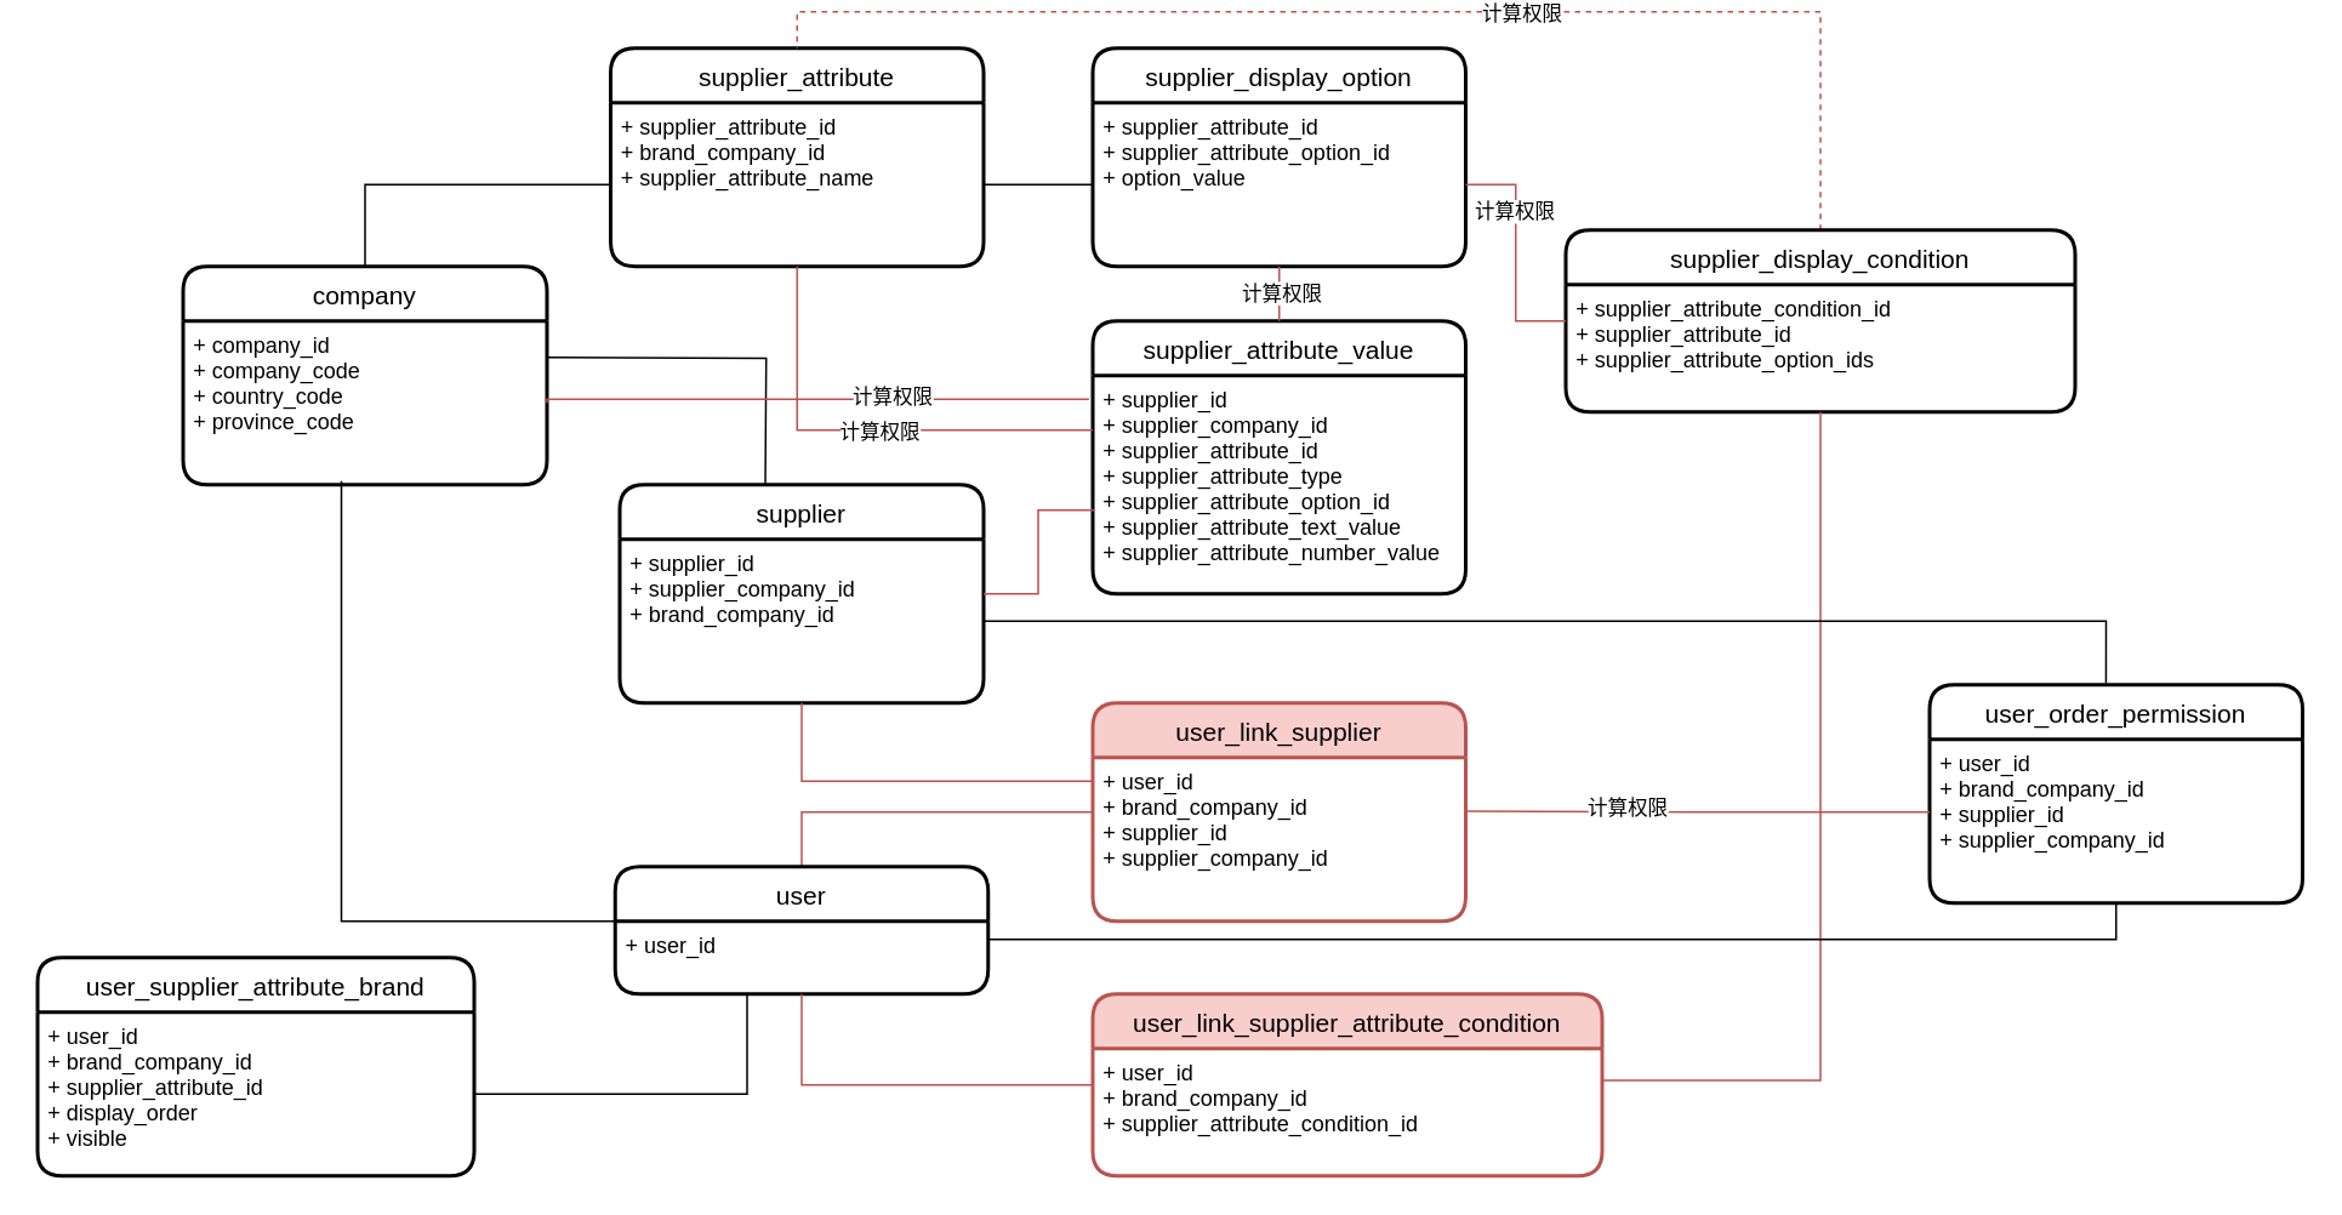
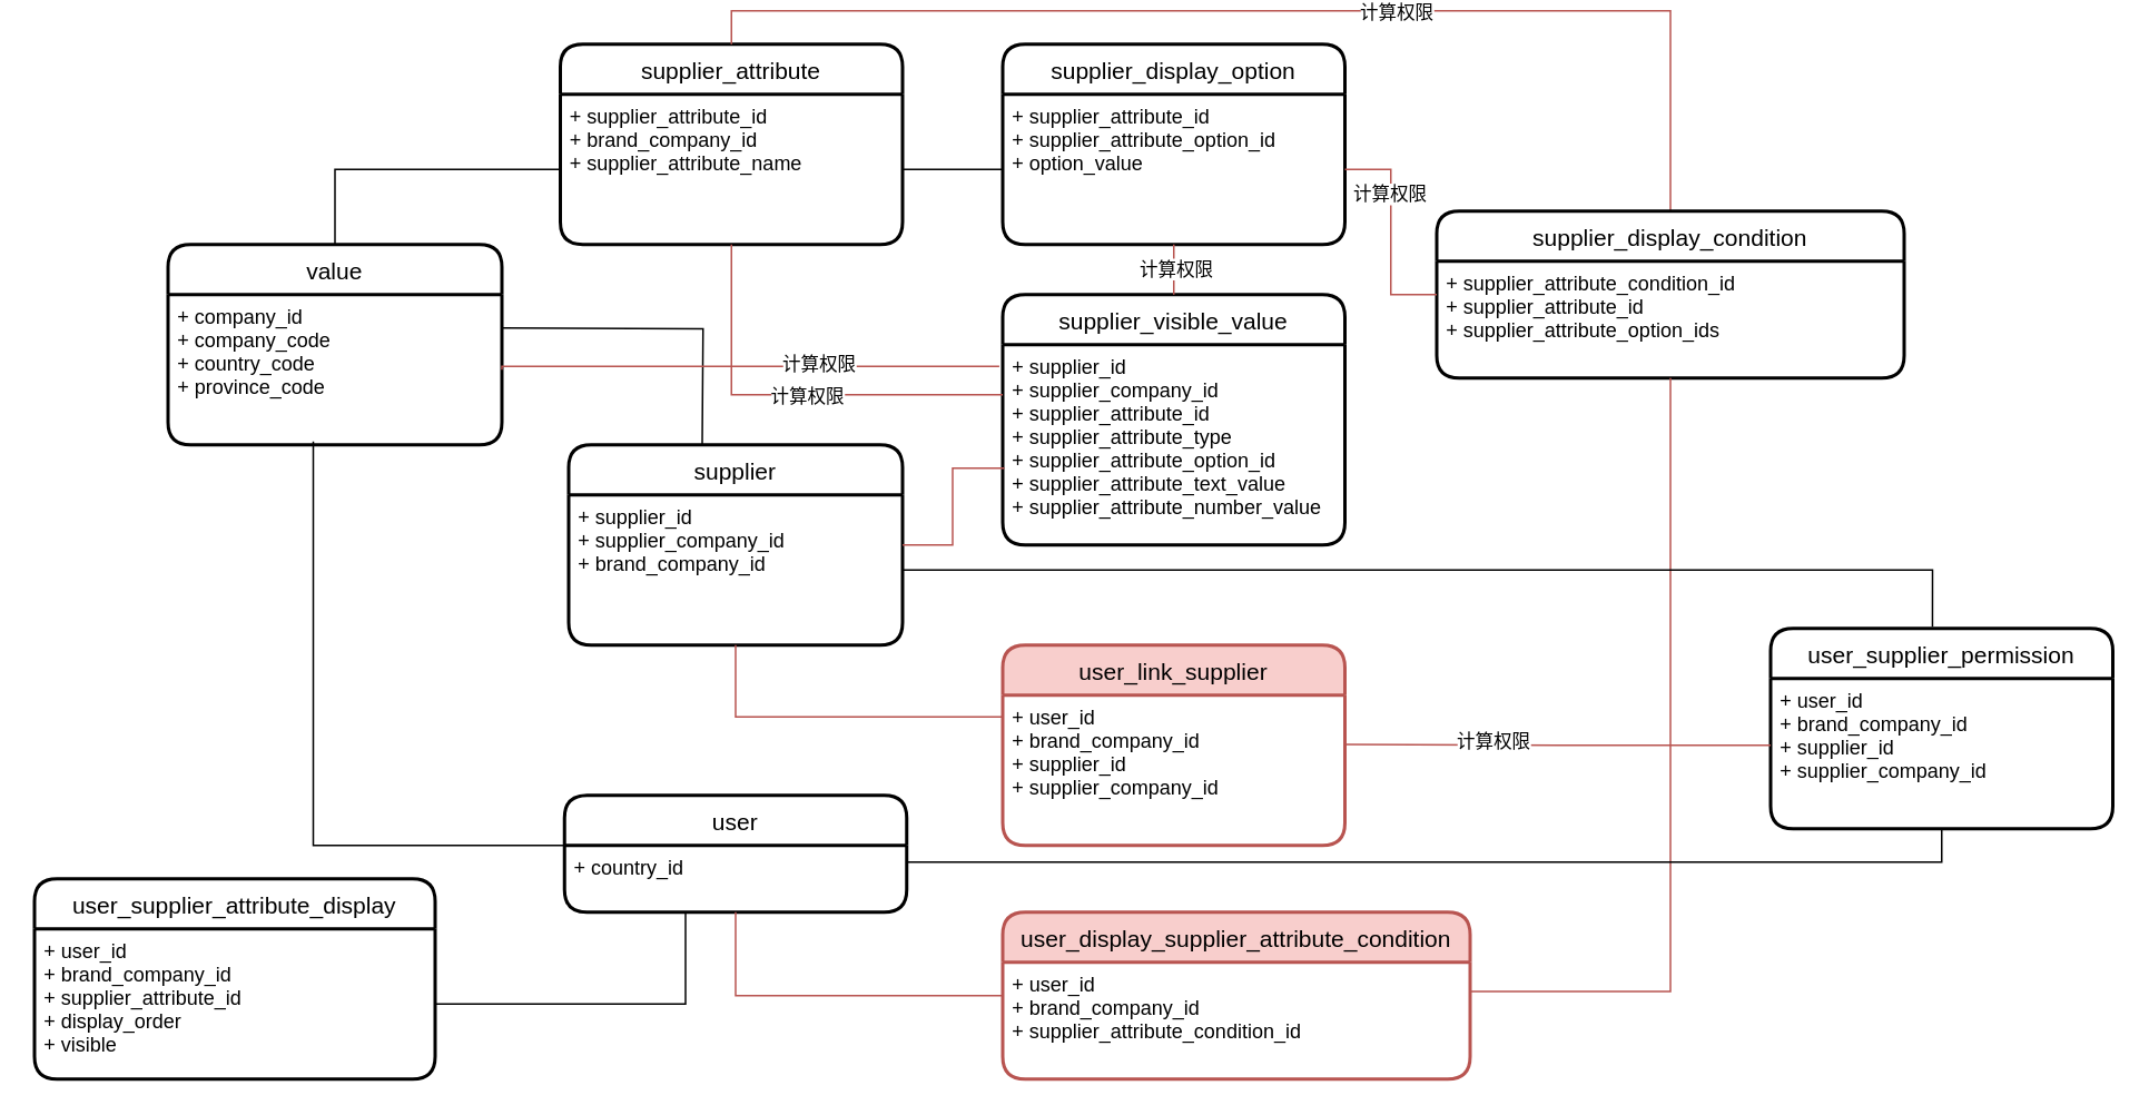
  <mxCell id="0" />
  <mxCell id="1" parent="0" />
  <mxCell id="2" value="supplier" style="swimlane;childLayout=stackLayout;horizontal=1;startSize=30;horizontalStack=0;rounded=1;fontSize=14;fontStyle=0;strokeWidth=2;resizeParent=0;resizeLast=1;shadow=0;dashed=0;align=center;" vertex="1" parent="1"><mxGeometry x="340" y="260" width="200" height="120" as="geometry" /></mxCell>
  <mxCell id="3" value="+ supplier_id &#10;+ supplier_company_id&#10;+ brand_company_id&#10;" style="align=left;strokeColor=none;fillColor=none;spacingLeft=4;fontSize=12;verticalAlign=top;resizable=0;rotatable=0;part=1;" vertex="1" parent="2"><mxGeometry y="30" width="200" height="90" as="geometry" /></mxCell>
  <mxCell id="4" value="supplier_attribute" style="swimlane;childLayout=stackLayout;horizontal=1;startSize=30;horizontalStack=0;rounded=1;fontSize=14;fontStyle=0;strokeWidth=2;resizeParent=0;resizeLast=1;shadow=0;dashed=0;align=center;" vertex="1" parent="1"><mxGeometry x="335" y="20" width="205" height="120" as="geometry" /></mxCell>
  <mxCell id="5" value="+ supplier_attribute_id&#10;+ brand_company_id&#10;+ supplier_attribute_name&#10;&#10;" style="align=left;strokeColor=none;fillColor=none;spacingLeft=4;fontSize=12;verticalAlign=top;resizable=0;rotatable=0;part=1;" vertex="1" parent="4"><mxGeometry y="30" width="205" height="90" as="geometry" /></mxCell>
  <mxCell id="6" value="supplier_display_option" style="swimlane;childLayout=stackLayout;horizontal=1;startSize=30;horizontalStack=0;rounded=1;fontSize=14;fontStyle=0;strokeWidth=2;resizeParent=0;resizeLast=1;shadow=0;dashed=0;align=center;" vertex="1" parent="1"><mxGeometry x="600" y="20" width="205" height="120" as="geometry" /></mxCell>
  <mxCell id="7" value="+ supplier_attribute_id&#10;+ supplier_attribute_option_id&#10;+ option_value&#10;&#10;" style="align=left;strokeColor=none;fillColor=none;spacingLeft=4;fontSize=12;verticalAlign=top;resizable=0;rotatable=0;part=1;" vertex="1" parent="6"><mxGeometry y="30" width="205" height="90" as="geometry" /></mxCell>
- <mxCell id="8" value="supplier_attribute_value" style="swimlane;childLayout=stackLayout;horizontal=1;startSize=30;horizontalStack=0;rounded=1;fontSize=14;fontStyle=0;strokeWidth=2;resizeParent=0;resizeLast=1;shadow=0;dashed=0;align=center;" vertex="1" parent="1"><mxGeometry x="600" y="170" width="205" height="150" as="geometry" /></mxCell>
+ <mxCell id="8" value="supplier_visible_value" style="swimlane;childLayout=stackLayout;horizontal=1;startSize=30;horizontalStack=0;rounded=1;fontSize=14;fontStyle=0;strokeWidth=2;resizeParent=0;resizeLast=1;shadow=0;dashed=0;align=center;" vertex="1" parent="1"><mxGeometry x="600" y="170" width="205" height="150" as="geometry" /></mxCell>
  <mxCell id="9" value="+ supplier_id &#10;+ supplier_company_id&#10;+ supplier_attribute_id&#10;+ supplier_attribute_type&#10;+ supplier_attribute_option_id&#10;+ supplier_attribute_text_value&#10;+ supplier_attribute_number_value&#10;" style="align=left;strokeColor=none;fillColor=none;spacingLeft=4;fontSize=12;verticalAlign=top;resizable=0;rotatable=0;part=1;" vertex="1" parent="8"><mxGeometry y="30" width="205" height="120" as="geometry" /></mxCell>
  <mxCell id="10" style="rounded=0;orthogonalLoop=1;jettySize=auto;html=1;exitX=0.5;exitY=1;exitDx=0;exitDy=0;entryX=0;entryY=0.142;entryDx=0;entryDy=0;entryPerimeter=0;strokeColor=none;edgeStyle=orthogonalEdgeStyle;" edge="1" parent="1" source="3" target="9"><mxGeometry relative="1" as="geometry" /></mxCell>
- <mxCell id="11" style="edgeStyle=orthogonalEdgeStyle;rounded=0;orthogonalLoop=1;jettySize=auto;html=1;exitX=0.5;exitY=0;exitDx=0;exitDy=0;entryX=0;entryY=0.5;entryDx=0;entryDy=0;endArrow=none;fillColor=#f8cecc;strokeColor=#b85450;" edge="1" parent="1" source="12" target="14"><mxGeometry relative="1" as="geometry" /></mxCell>
  <mxCell id="12" value="user" style="swimlane;childLayout=stackLayout;horizontal=1;startSize=30;horizontalStack=0;rounded=1;fontSize=14;fontStyle=0;strokeWidth=2;resizeParent=0;resizeLast=1;shadow=0;dashed=0;align=center;" vertex="1" parent="1"><mxGeometry x="337.5" y="470" width="205" height="70" as="geometry" /></mxCell>
- <mxCell id="13" value="+ user_id&#10;" style="align=left;strokeColor=none;fillColor=none;spacingLeft=4;fontSize=12;verticalAlign=top;resizable=0;rotatable=0;part=1;" vertex="1" parent="12"><mxGeometry y="30" width="205" height="40" as="geometry" /></mxCell>
+ <mxCell id="13" value="+ country_id&#10;" style="align=left;strokeColor=none;fillColor=none;spacingLeft=4;fontSize=12;verticalAlign=top;resizable=0;rotatable=0;part=1;" vertex="1" parent="12"><mxGeometry y="30" width="205" height="40" as="geometry" /></mxCell>
  <mxCell id="14" value="user_link_supplier" style="swimlane;childLayout=stackLayout;horizontal=1;startSize=30;horizontalStack=0;rounded=1;fontSize=14;fontStyle=0;strokeWidth=2;resizeParent=0;resizeLast=1;shadow=0;dashed=0;align=center;fillColor=#f8cecc;strokeColor=#b85450;" vertex="1" parent="1"><mxGeometry x="600" y="380" width="205" height="120" as="geometry" /></mxCell>
  <mxCell id="15" value="+ user_id&#10;+ brand_company_id &#10;+ supplier_id &#10;+ supplier_company_id&#10;" style="align=left;strokeColor=none;fillColor=none;spacingLeft=4;fontSize=12;verticalAlign=top;resizable=0;rotatable=0;part=1;" vertex="1" parent="14"><mxGeometry y="30" width="205" height="90" as="geometry" /></mxCell>
- <mxCell id="16" value="user_order_permission" style="swimlane;childLayout=stackLayout;horizontal=1;startSize=30;horizontalStack=0;rounded=1;fontSize=14;fontStyle=0;strokeWidth=2;resizeParent=0;resizeLast=1;shadow=0;dashed=0;align=center;" vertex="1" parent="1"><mxGeometry x="1060" y="370" width="205" height="120" as="geometry" /></mxCell>
+ <mxCell id="16" value="user_supplier_permission" style="swimlane;childLayout=stackLayout;horizontal=1;startSize=30;horizontalStack=0;rounded=1;fontSize=14;fontStyle=0;strokeWidth=2;resizeParent=0;resizeLast=1;shadow=0;dashed=0;align=center;" vertex="1" parent="1"><mxGeometry x="1060" y="370" width="205" height="120" as="geometry" /></mxCell>
  <mxCell id="17" value="+ user_id&#10;+ brand_company_id &#10;+ supplier_id &#10;+ supplier_company_id&#10;" style="align=left;strokeColor=none;fillColor=none;spacingLeft=4;fontSize=12;verticalAlign=top;resizable=0;rotatable=0;part=1;" vertex="1" parent="16"><mxGeometry y="30" width="205" height="90" as="geometry" /></mxCell>
- <mxCell id="18" value="user_supplier_attribute_brand" style="swimlane;childLayout=stackLayout;horizontal=1;startSize=30;horizontalStack=0;rounded=1;fontSize=14;fontStyle=0;strokeWidth=2;resizeParent=0;resizeLast=1;shadow=0;dashed=0;align=center;" vertex="1" parent="1"><mxGeometry x="20" y="520" width="240" height="120" as="geometry" /></mxCell>
+ <mxCell id="18" value="user_supplier_attribute_display" style="swimlane;childLayout=stackLayout;horizontal=1;startSize=30;horizontalStack=0;rounded=1;fontSize=14;fontStyle=0;strokeWidth=2;resizeParent=0;resizeLast=1;shadow=0;dashed=0;align=center;" vertex="1" parent="1"><mxGeometry x="20" y="520" width="240" height="120" as="geometry" /></mxCell>
  <mxCell id="19" value="+ user_id&#10;+ brand_company_id &#10;+ supplier_attribute_id &#10;+ display_order&#10;+ visible&#10;" style="align=left;strokeColor=none;fillColor=none;spacingLeft=4;fontSize=12;verticalAlign=top;resizable=0;rotatable=0;part=1;" vertex="1" parent="18"><mxGeometry y="30" width="240" height="90" as="geometry" /></mxCell>
- <mxCell id="20" value="user_link_supplier_attribute_condition" style="swimlane;childLayout=stackLayout;horizontal=1;startSize=30;horizontalStack=0;rounded=1;fontSize=14;fontStyle=0;strokeWidth=2;resizeParent=0;resizeLast=1;shadow=0;dashed=0;align=center;fillColor=#f8cecc;strokeColor=#b85450;" vertex="1" parent="1"><mxGeometry x="600" y="540" width="280" height="100" as="geometry" /></mxCell>
+ <mxCell id="20" value="user_display_supplier_attribute_condition" style="swimlane;childLayout=stackLayout;horizontal=1;startSize=30;horizontalStack=0;rounded=1;fontSize=14;fontStyle=0;strokeWidth=2;resizeParent=0;resizeLast=1;shadow=0;dashed=0;align=center;fillColor=#f8cecc;strokeColor=#b85450;" vertex="1" parent="1"><mxGeometry x="600" y="540" width="280" height="100" as="geometry" /></mxCell>
  <mxCell id="21" value="+ user_id&#10;+ brand_company_id &#10;+ supplier_attribute_condition_id&#10;" style="align=left;strokeColor=none;fillColor=none;spacingLeft=4;fontSize=12;verticalAlign=top;resizable=0;rotatable=0;part=1;" vertex="1" parent="20"><mxGeometry y="30" width="280" height="70" as="geometry" /></mxCell>
- <mxCell id="22" style="edgeStyle=orthogonalEdgeStyle;rounded=0;orthogonalLoop=1;jettySize=auto;html=1;exitX=0.5;exitY=0;exitDx=0;exitDy=0;entryX=0.5;entryY=0;entryDx=0;entryDy=0;endArrow=none;fillColor=#f8cecc;strokeColor=#b85450;dashed=1;" edge="1" parent="1" source="24" target="4"><mxGeometry relative="1" as="geometry" /></mxCell>
+ <mxCell id="22" style="edgeStyle=orthogonalEdgeStyle;rounded=0;orthogonalLoop=1;jettySize=auto;html=1;exitX=0.5;exitY=0;exitDx=0;exitDy=0;entryX=0.5;entryY=0;entryDx=0;entryDy=0;endArrow=none;fillColor=#f8cecc;strokeColor=#b85450;" edge="1" parent="1" source="24" target="4"><mxGeometry relative="1" as="geometry" /></mxCell>
  <mxCell id="23" value="计算权限" style="edgeLabel;html=1;align=center;verticalAlign=middle;resizable=0;points=[];" vertex="1" connectable="0" parent="22"><mxGeometry x="-0.189" relative="1" as="geometry"><mxPoint as="offset" /></mxGeometry></mxCell>
  <mxCell id="24" value="supplier_display_condition" style="swimlane;childLayout=stackLayout;horizontal=1;startSize=30;horizontalStack=0;rounded=1;fontSize=14;fontStyle=0;strokeWidth=2;resizeParent=0;resizeLast=1;shadow=0;dashed=0;align=center;" vertex="1" parent="1"><mxGeometry x="860" y="120" width="280" height="100" as="geometry" /></mxCell>
  <mxCell id="25" value="+ supplier_attribute_condition_id&#10;+ supplier_attribute_id &#10;+ supplier_attribute_option_ids&#10;" style="align=left;strokeColor=none;fillColor=none;spacingLeft=4;fontSize=12;verticalAlign=top;resizable=0;rotatable=0;part=1;" vertex="1" parent="24"><mxGeometry y="30" width="280" height="70" as="geometry" /></mxCell>
  <mxCell id="26" style="edgeStyle=orthogonalEdgeStyle;rounded=0;orthogonalLoop=1;jettySize=auto;html=1;exitX=0.5;exitY=0;exitDx=0;exitDy=0;endArrow=none;" edge="1" parent="1" source="27" target="5"><mxGeometry relative="1" as="geometry" /></mxCell>
- <mxCell id="27" value="company" style="swimlane;childLayout=stackLayout;horizontal=1;startSize=30;horizontalStack=0;rounded=1;fontSize=14;fontStyle=0;strokeWidth=2;resizeParent=0;resizeLast=1;shadow=0;dashed=0;align=center;" vertex="1" parent="1"><mxGeometry x="100" y="140" width="200" height="120" as="geometry" /></mxCell>
+ <mxCell id="27" value="value" style="swimlane;childLayout=stackLayout;horizontal=1;startSize=30;horizontalStack=0;rounded=1;fontSize=14;fontStyle=0;strokeWidth=2;resizeParent=0;resizeLast=1;shadow=0;dashed=0;align=center;" vertex="1" parent="1"><mxGeometry x="100" y="140" width="200" height="120" as="geometry" /></mxCell>
  <mxCell id="28" value="+ company_id&#10;+ company_code &#10;+ country_code&#10;+ province_code &#10;" style="align=left;strokeColor=none;fillColor=none;spacingLeft=4;fontSize=12;verticalAlign=top;resizable=0;rotatable=0;part=1;" vertex="1" parent="27"><mxGeometry y="30" width="200" height="90" as="geometry" /></mxCell>
  <mxCell id="29" style="edgeStyle=orthogonalEdgeStyle;rounded=0;orthogonalLoop=1;jettySize=auto;html=1;exitX=0;exitY=0;exitDx=0;exitDy=0;entryX=0.435;entryY=0.978;entryDx=0;entryDy=0;entryPerimeter=0;endArrow=none;" edge="1" parent="1" source="13" target="28"><mxGeometry relative="1" as="geometry"><Array as="points"><mxPoint x="187" y="500" /></Array></mxGeometry></mxCell>
  <mxCell id="30" style="edgeStyle=orthogonalEdgeStyle;rounded=0;orthogonalLoop=1;jettySize=auto;html=1;entryX=0.5;entryY=0;entryDx=0;entryDy=0;endArrow=none;" edge="1" parent="1"><mxGeometry relative="1" as="geometry"><mxPoint x="300" y="190" as="sourcePoint" /><mxPoint x="420" y="260" as="targetPoint" /></mxGeometry></mxCell>
  <mxCell id="31" style="edgeStyle=orthogonalEdgeStyle;rounded=0;orthogonalLoop=1;jettySize=auto;html=1;exitX=1;exitY=0.5;exitDx=0;exitDy=0;entryX=0;entryY=0.5;entryDx=0;entryDy=0;endArrow=none;" edge="1" parent="1" source="5" target="7"><mxGeometry relative="1" as="geometry" /></mxCell>
  <mxCell id="32" style="edgeStyle=orthogonalEdgeStyle;rounded=0;orthogonalLoop=1;jettySize=auto;html=1;exitX=0.5;exitY=1;exitDx=0;exitDy=0;entryX=0.5;entryY=0;entryDx=0;entryDy=0;endArrow=none;fillColor=#f8cecc;strokeColor=#b85450;" edge="1" parent="1" source="7" target="8"><mxGeometry relative="1" as="geometry" /></mxCell>
  <mxCell id="33" value="计算权限" style="edgeLabel;html=1;align=center;verticalAlign=middle;resizable=0;points=[];" vertex="1" connectable="0" parent="32"><mxGeometry x="-0.067" y="1" relative="1" as="geometry"><mxPoint as="offset" /></mxGeometry></mxCell>
  <mxCell id="34" style="edgeStyle=orthogonalEdgeStyle;rounded=0;orthogonalLoop=1;jettySize=auto;html=1;entryX=0.005;entryY=0.617;entryDx=0;entryDy=0;entryPerimeter=0;endArrow=none;fillColor=#f8cecc;strokeColor=#b85450;" edge="1" parent="1" source="2" target="9"><mxGeometry relative="1" as="geometry" /></mxCell>
  <mxCell id="35" style="edgeStyle=orthogonalEdgeStyle;rounded=0;orthogonalLoop=1;jettySize=auto;html=1;exitX=0.5;exitY=1;exitDx=0;exitDy=0;entryX=0;entryY=0.25;entryDx=0;entryDy=0;endArrow=none;fillColor=#f8cecc;strokeColor=#b85450;" edge="1" parent="1" source="5" target="9"><mxGeometry relative="1" as="geometry" /></mxCell>
  <mxCell id="36" value="计算权限" style="edgeLabel;html=1;align=center;verticalAlign=middle;resizable=0;points=[];" vertex="1" connectable="0" parent="35"><mxGeometry x="0.073" relative="1" as="geometry"><mxPoint as="offset" /></mxGeometry></mxCell>
  <mxCell id="37" style="edgeStyle=orthogonalEdgeStyle;rounded=0;orthogonalLoop=1;jettySize=auto;html=1;entryX=1;entryY=0.5;entryDx=0;entryDy=0;endArrow=none;" edge="1" parent="1" source="13" target="19"><mxGeometry relative="1" as="geometry"><Array as="points"><mxPoint x="410" y="595" /></Array></mxGeometry></mxCell>
  <mxCell id="38" style="edgeStyle=orthogonalEdgeStyle;rounded=0;orthogonalLoop=1;jettySize=auto;html=1;exitX=0.5;exitY=1;exitDx=0;exitDy=0;entryX=0;entryY=0.5;entryDx=0;entryDy=0;endArrow=none;fillColor=#f8cecc;strokeColor=#b85450;" edge="1" parent="1" source="13" target="21"><mxGeometry relative="1" as="geometry"><Array as="points"><mxPoint x="440" y="590" /><mxPoint x="600" y="590" /></Array></mxGeometry></mxCell>
  <mxCell id="39" style="edgeStyle=orthogonalEdgeStyle;rounded=0;orthogonalLoop=1;jettySize=auto;html=1;exitX=0.5;exitY=1;exitDx=0;exitDy=0;entryX=0;entryY=0.144;entryDx=0;entryDy=0;entryPerimeter=0;endArrow=none;fillColor=#f8cecc;strokeColor=#b85450;" edge="1" parent="1" source="3" target="15"><mxGeometry relative="1" as="geometry" /></mxCell>
  <mxCell id="40" style="edgeStyle=orthogonalEdgeStyle;rounded=0;orthogonalLoop=1;jettySize=auto;html=1;entryX=0;entryY=0.5;entryDx=0;entryDy=0;endArrow=none;fillColor=#f8cecc;strokeColor=#b85450;" edge="1" parent="1" source="7" target="24"><mxGeometry relative="1" as="geometry" /></mxCell>
  <mxCell id="41" value="计算权限" style="edgeLabel;html=1;align=center;verticalAlign=middle;resizable=0;points=[];" vertex="1" connectable="0" parent="40"><mxGeometry x="-0.361" y="-1" relative="1" as="geometry"><mxPoint as="offset" /></mxGeometry></mxCell>
  <mxCell id="42" style="edgeStyle=orthogonalEdgeStyle;rounded=0;orthogonalLoop=1;jettySize=auto;html=1;exitX=0.5;exitY=1;exitDx=0;exitDy=0;entryX=1;entryY=0.25;entryDx=0;entryDy=0;endArrow=none;fillColor=#f8cecc;strokeColor=#b85450;" edge="1" parent="1" source="25" target="21"><mxGeometry relative="1" as="geometry"><Array as="points"><mxPoint x="1000" y="588" /></Array></mxGeometry></mxCell>
  <mxCell id="43" style="edgeStyle=orthogonalEdgeStyle;rounded=0;orthogonalLoop=1;jettySize=auto;html=1;exitX=1;exitY=0.5;exitDx=0;exitDy=0;entryX=0.473;entryY=-0.008;entryDx=0;entryDy=0;entryPerimeter=0;endArrow=none;" edge="1" parent="1" source="3" target="16"><mxGeometry relative="1" as="geometry" /></mxCell>
  <mxCell id="44" style="edgeStyle=orthogonalEdgeStyle;rounded=0;orthogonalLoop=1;jettySize=auto;html=1;exitX=1;exitY=0.25;exitDx=0;exitDy=0;entryX=0.5;entryY=1;entryDx=0;entryDy=0;endArrow=none;" edge="1" parent="1" source="13" target="17"><mxGeometry relative="1" as="geometry" /></mxCell>
  <mxCell id="45" style="edgeStyle=orthogonalEdgeStyle;rounded=0;orthogonalLoop=1;jettySize=auto;html=1;exitX=1;exitY=0.25;exitDx=0;exitDy=0;endArrow=none;strokeColor=#b85450;fillColor=#f8cecc;" edge="1" parent="1"><mxGeometry relative="1" as="geometry"><mxPoint x="805" y="439.5" as="sourcePoint" /><mxPoint x="1060" y="440" as="targetPoint" /></mxGeometry></mxCell>
  <mxCell id="46" value="计算权限" style="edgeLabel;html=1;align=center;verticalAlign=middle;resizable=0;points=[];" vertex="1" connectable="0" parent="45"><mxGeometry x="-0.174" y="1" relative="1" as="geometry"><mxPoint x="-18" y="-1" as="offset" /></mxGeometry></mxCell>
  <mxCell id="47" style="edgeStyle=orthogonalEdgeStyle;rounded=0;orthogonalLoop=1;jettySize=auto;html=1;exitX=1;exitY=0.5;exitDx=0;exitDy=0;entryX=-0.01;entryY=0.108;entryDx=0;entryDy=0;entryPerimeter=0;endArrow=none;strokeColor=#b85450;fillColor=#f8cecc;" edge="1" parent="1" source="28" target="9"><mxGeometry relative="1" as="geometry"><mxPoint x="590" y="215" as="targetPoint" /><Array as="points"><mxPoint x="300" y="213" /></Array></mxGeometry></mxCell>
  <mxCell id="48" value="计算权限" style="edgeLabel;html=1;align=center;verticalAlign=middle;resizable=0;points=[];" vertex="1" connectable="0" parent="47"><mxGeometry x="0.06" y="1" relative="1" as="geometry"><mxPoint x="33" as="offset" /></mxGeometry></mxCell>
